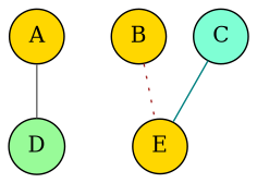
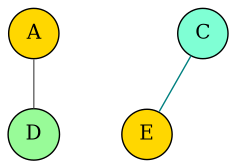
  graph {
    node [fillcolor=gold shape=circle style=filled]
    edge [style=solid]
    D [fillcolor=palegreen]
    A
-   B
    E
    C [fillcolor=aquamarine]
    A -- D [color=gray40]
-   B -- E [color=brown style=dotted]
    C -- E [color=teal]
  }
